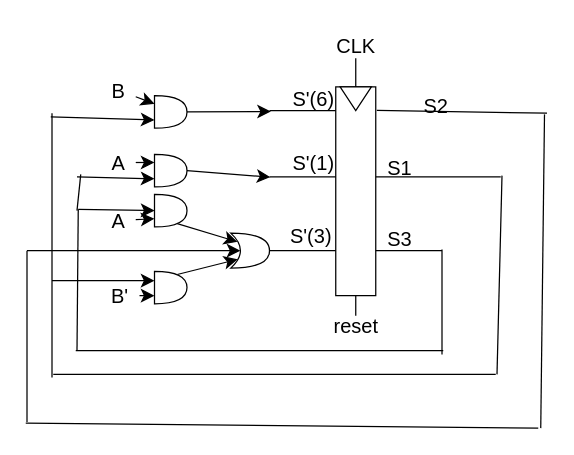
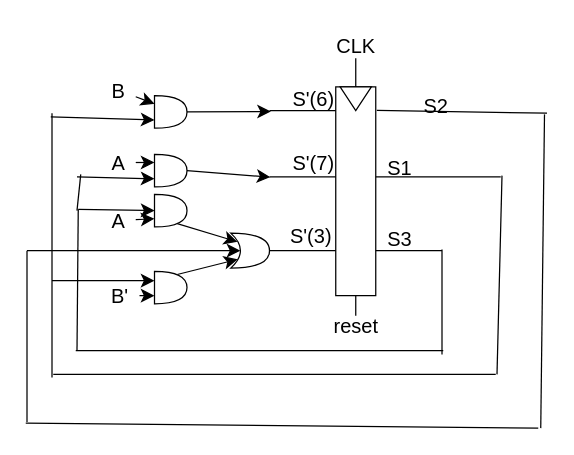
  <mxCell id="0" />
  <mxCell id="1" parent="0" />
  <mxCell id="2" style="edgeStyle=none;curved=1;rounded=0;orthogonalLoop=1;jettySize=auto;html=1;exitX=0.7;exitY=0.9;exitDx=0;exitDy=0;exitPerimeter=0;entryX=0.175;entryY=0.25;entryDx=0;entryDy=0;entryPerimeter=0;fontSize=12;startSize=8;endSize=8;" edge="1" parent="1" source="3" target="22"><mxGeometry relative="1" as="geometry" /></mxCell>
  <mxCell id="3" value="" style="shape=or;whiteSpace=wrap;html=1;fontSize=16;" vertex="1" parent="1"><mxGeometry x="123" y="155" width="26" height="26" as="geometry" /></mxCell>
  <mxCell id="4" style="edgeStyle=none;curved=1;rounded=0;orthogonalLoop=1;jettySize=auto;html=1;exitX=0.7;exitY=0.1;exitDx=0;exitDy=0;exitPerimeter=0;entryX=0.175;entryY=0.75;entryDx=0;entryDy=0;entryPerimeter=0;fontSize=12;startSize=8;endSize=8;" edge="1" parent="1" source="5" target="22"><mxGeometry relative="1" as="geometry" /></mxCell>
  <mxCell id="5" value="" style="shape=or;whiteSpace=wrap;html=1;fontSize=16;" vertex="1" parent="1"><mxGeometry x="123" y="216.5" width="26" height="26" as="geometry" /></mxCell>
  <mxCell id="6" value="" style="rounded=0;whiteSpace=wrap;html=1;fontSize=16;" vertex="1" parent="1"><mxGeometry x="268" y="69" width="32" height="167" as="geometry" /></mxCell>
  <mxCell id="7" value="" style="triangle;whiteSpace=wrap;html=1;fontSize=16;rotation=90;" vertex="1" parent="1"><mxGeometry x="274.5" y="66" width="19" height="25" as="geometry" /></mxCell>
  <mxCell id="8" value="" style="endArrow=none;html=1;rounded=0;fontSize=12;startSize=8;endSize=8;curved=1;" edge="1" parent="1"><mxGeometry width="50" height="50" relative="1" as="geometry"><mxPoint x="284" y="69" as="sourcePoint" /><mxPoint x="284" y="46" as="targetPoint" /></mxGeometry></mxCell>
  <mxCell id="9" value="CLK" style="text;html=1;align=center;verticalAlign=middle;resizable=0;points=[];autosize=1;strokeColor=none;fillColor=none;fontSize=16;" vertex="1" parent="1"><mxGeometry x="259.5" y="20" width="49" height="31" as="geometry" /></mxCell>
  <mxCell id="10" value="reset" style="text;html=1;align=center;verticalAlign=middle;resizable=0;points=[];autosize=1;strokeColor=none;fillColor=none;fontSize=16;" vertex="1" parent="1"><mxGeometry x="257" y="244" width="54" height="31" as="geometry" /></mxCell>
  <mxCell id="11" value="" style="endArrow=none;html=1;rounded=0;fontSize=12;startSize=8;endSize=8;curved=1;entryX=0.5;entryY=1;entryDx=0;entryDy=0;" edge="1" parent="1" target="6"><mxGeometry width="50" height="50" relative="1" as="geometry"><mxPoint x="284" y="252" as="sourcePoint" /><mxPoint x="279" y="179" as="targetPoint" /></mxGeometry></mxCell>
  <mxCell id="12" value="" style="endArrow=none;html=1;rounded=0;fontSize=12;startSize=8;endSize=8;curved=1;" edge="1" parent="1"><mxGeometry width="50" height="50" relative="1" as="geometry"><mxPoint x="300" y="141" as="sourcePoint" /><mxPoint x="400" y="141" as="targetPoint" /></mxGeometry></mxCell>
  <mxCell id="13" value="" style="endArrow=none;html=1;rounded=0;fontSize=12;startSize=8;endSize=8;curved=1;" edge="1" parent="1"><mxGeometry width="50" height="50" relative="1" as="geometry"><mxPoint x="300" y="200" as="sourcePoint" /><mxPoint x="353" y="200" as="targetPoint" /></mxGeometry></mxCell>
  <mxCell id="14" value="" style="endArrow=none;html=1;rounded=0;fontSize=12;startSize=8;endSize=8;curved=1;" edge="1" parent="1"><mxGeometry width="50" height="50" relative="1" as="geometry"><mxPoint x="215" y="200" as="sourcePoint" /><mxPoint x="268" y="200" as="targetPoint" /></mxGeometry></mxCell>
  <mxCell id="15" value="" style="endArrow=none;html=1;rounded=0;fontSize=12;startSize=8;endSize=8;curved=1;" edge="1" parent="1"><mxGeometry width="50" height="50" relative="1" as="geometry"><mxPoint x="215" y="141" as="sourcePoint" /><mxPoint x="268" y="141" as="targetPoint" /></mxGeometry></mxCell>
  <mxCell id="16" value="" style="endArrow=none;html=1;rounded=0;fontSize=12;startSize=8;endSize=8;curved=1;" edge="1" parent="1"><mxGeometry width="50" height="50" relative="1" as="geometry"><mxPoint x="215" y="88" as="sourcePoint" /><mxPoint x="268" y="88" as="targetPoint" /></mxGeometry></mxCell>
  <mxCell id="17" value="S3" style="text;html=1;align=center;verticalAlign=middle;resizable=0;points=[];autosize=1;strokeColor=none;fillColor=none;fontSize=16;" vertex="1" parent="1"><mxGeometry x="300" y="175" width="38" height="31" as="geometry" /></mxCell>
  <mxCell id="18" value="S1" style="text;html=1;align=center;verticalAlign=middle;resizable=0;points=[];autosize=1;strokeColor=none;fillColor=none;fontSize=16;" vertex="1" parent="1"><mxGeometry x="300" y="118" width="38" height="31" as="geometry" /></mxCell>
  <mxCell id="19" value="S'(6)" style="text;html=1;align=center;verticalAlign=middle;resizable=0;points=[];autosize=1;strokeColor=none;fillColor=none;fontSize=16;" vertex="1" parent="1"><mxGeometry x="224" y="63" width="51" height="31" as="geometry" /></mxCell>
- <mxCell id="20" value="S'(1)" style="text;html=1;align=center;verticalAlign=middle;resizable=0;points=[];autosize=1;strokeColor=none;fillColor=none;fontSize=16;" vertex="1" parent="1"><mxGeometry x="224" y="114" width="51" height="31" as="geometry" /></mxCell>
+ <mxCell id="20" value="S'(7)" style="text;html=1;align=center;verticalAlign=middle;resizable=0;points=[];autosize=1;strokeColor=none;fillColor=none;fontSize=16;" vertex="1" parent="1"><mxGeometry x="224" y="114" width="51" height="31" as="geometry" /></mxCell>
  <mxCell id="21" value="S'(3)" style="text;html=1;align=center;verticalAlign=middle;resizable=0;points=[];autosize=1;strokeColor=none;fillColor=none;fontSize=16;" vertex="1" parent="1"><mxGeometry x="222" y="172" width="51" height="31" as="geometry" /></mxCell>
  <mxCell id="22" value="" style="shape=xor;whiteSpace=wrap;html=1;fontSize=16;" vertex="1" parent="1"><mxGeometry x="184" y="186" width="31" height="28" as="geometry" /></mxCell>
  <mxCell id="23" style="edgeStyle=none;curved=1;rounded=0;orthogonalLoop=1;jettySize=auto;html=1;entryX=0;entryY=0.75;entryDx=0;entryDy=0;entryPerimeter=0;fontSize=12;startSize=8;endSize=8;" edge="1" parent="1" source="24" target="3"><mxGeometry relative="1" as="geometry" /></mxCell>
  <mxCell id="24" value="A" style="text;html=1;align=center;verticalAlign=middle;resizable=0;points=[];autosize=1;strokeColor=none;fillColor=none;fontSize=16;" vertex="1" parent="1"><mxGeometry x="79" y="160.5" width="29" height="31" as="geometry" /></mxCell>
  <mxCell id="25" style="edgeStyle=none;curved=1;rounded=0;orthogonalLoop=1;jettySize=auto;html=1;entryX=0;entryY=0.25;entryDx=0;entryDy=0;entryPerimeter=0;fontSize=12;startSize=8;endSize=8;" edge="1" parent="1" source="26" target="46"><mxGeometry relative="1" as="geometry" /></mxCell>
  <mxCell id="26" value="A" style="text;html=1;align=center;verticalAlign=middle;resizable=0;points=[];autosize=1;strokeColor=none;fillColor=none;fontSize=16;" vertex="1" parent="1"><mxGeometry x="79" y="114" width="29" height="31" as="geometry" /></mxCell>
  <mxCell id="27" style="edgeStyle=none;curved=1;rounded=0;orthogonalLoop=1;jettySize=auto;html=1;entryX=0;entryY=0.25;entryDx=0;entryDy=0;entryPerimeter=0;fontSize=12;startSize=8;endSize=8;" edge="1" parent="1" source="28" target="49"><mxGeometry relative="1" as="geometry" /></mxCell>
  <mxCell id="28" value="B" style="text;html=1;align=center;verticalAlign=middle;resizable=0;points=[];autosize=1;strokeColor=none;fillColor=none;fontSize=16;" vertex="1" parent="1"><mxGeometry x="79" y="56" width="29" height="31" as="geometry" /></mxCell>
  <mxCell id="29" style="edgeStyle=none;curved=1;rounded=0;orthogonalLoop=1;jettySize=auto;html=1;entryX=0;entryY=0.75;entryDx=0;entryDy=0;entryPerimeter=0;fontSize=12;startSize=8;endSize=8;" edge="1" parent="1" source="30" target="5"><mxGeometry relative="1" as="geometry" /></mxCell>
  <mxCell id="30" value="B'" style="text;html=1;align=center;verticalAlign=middle;resizable=0;points=[];autosize=1;strokeColor=none;fillColor=none;fontSize=16;" vertex="1" parent="1"><mxGeometry x="79" y="220.5" width="32" height="31" as="geometry" /></mxCell>
  <mxCell id="31" value="" style="endArrow=none;html=1;rounded=0;fontSize=12;startSize=8;endSize=8;curved=1;" edge="1" parent="1"><mxGeometry width="50" height="50" relative="1" as="geometry"><mxPoint x="353" y="283" as="sourcePoint" /><mxPoint x="353" y="199" as="targetPoint" /></mxGeometry></mxCell>
  <mxCell id="32" value="" style="endArrow=none;html=1;rounded=0;fontSize=12;startSize=8;endSize=8;curved=1;" edge="1" parent="1"><mxGeometry width="50" height="50" relative="1" as="geometry"><mxPoint x="60" y="280" as="sourcePoint" /><mxPoint x="354" y="280" as="targetPoint" /></mxGeometry></mxCell>
  <mxCell id="33" value="" style="endArrow=none;html=1;rounded=0;fontSize=12;startSize=8;endSize=8;curved=1;" edge="1" parent="1"><mxGeometry width="50" height="50" relative="1" as="geometry"><mxPoint x="61" y="280" as="sourcePoint" /><mxPoint x="62" y="167" as="targetPoint" /></mxGeometry></mxCell>
  <mxCell id="34" value="" style="endArrow=classic;html=1;rounded=0;fontSize=12;startSize=8;endSize=8;curved=1;entryX=0;entryY=0.5;entryDx=0;entryDy=0;entryPerimeter=0;" edge="1" parent="1" target="3"><mxGeometry width="50" height="50" relative="1" as="geometry"><mxPoint x="62" y="167" as="sourcePoint" /><mxPoint x="139" y="192" as="targetPoint" /></mxGeometry></mxCell>
  <mxCell id="35" value="" style="endArrow=none;html=1;rounded=0;fontSize=12;startSize=8;endSize=8;curved=1;entryX=1.027;entryY=0.113;entryDx=0;entryDy=0;entryPerimeter=0;" edge="1" parent="1" target="6"><mxGeometry width="50" height="50" relative="1" as="geometry"><mxPoint x="437" y="90" as="sourcePoint" /><mxPoint x="340" y="167" as="targetPoint" /></mxGeometry></mxCell>
  <mxCell id="36" value="" style="endArrow=none;html=1;rounded=0;fontSize=12;startSize=8;endSize=8;curved=1;" edge="1" parent="1"><mxGeometry width="50" height="50" relative="1" as="geometry"><mxPoint x="432" y="342" as="sourcePoint" /><mxPoint x="435" y="91" as="targetPoint" /></mxGeometry></mxCell>
  <mxCell id="37" value="" style="endArrow=none;html=1;rounded=0;fontSize=12;startSize=8;endSize=8;curved=1;" edge="1" parent="1"><mxGeometry width="50" height="50" relative="1" as="geometry"><mxPoint x="20" y="338" as="sourcePoint" /><mxPoint x="430" y="342" as="targetPoint" /></mxGeometry></mxCell>
  <mxCell id="38" value="" style="endArrow=none;html=1;rounded=0;fontSize=12;startSize=8;endSize=8;curved=1;" edge="1" parent="1"><mxGeometry width="50" height="50" relative="1" as="geometry"><mxPoint x="21" y="337" as="sourcePoint" /><mxPoint x="21" y="200" as="targetPoint" /></mxGeometry></mxCell>
  <mxCell id="39" value="" style="endArrow=classic;html=1;rounded=0;fontSize=12;startSize=8;endSize=8;curved=1;entryX=0.25;entryY=0.5;entryDx=0;entryDy=0;entryPerimeter=0;" edge="1" parent="1" target="22"><mxGeometry width="50" height="50" relative="1" as="geometry"><mxPoint x="21" y="200" as="sourcePoint" /><mxPoint x="174" y="183" as="targetPoint" /></mxGeometry></mxCell>
  <mxCell id="40" value="" style="endArrow=none;html=1;rounded=0;fontSize=12;startSize=8;endSize=8;curved=1;" edge="1" parent="1"><mxGeometry width="50" height="50" relative="1" as="geometry"><mxPoint x="397" y="299" as="sourcePoint" /><mxPoint x="401" y="140" as="targetPoint" /></mxGeometry></mxCell>
  <mxCell id="41" value="" style="endArrow=none;html=1;rounded=0;fontSize=12;startSize=8;endSize=8;curved=1;" edge="1" parent="1"><mxGeometry width="50" height="50" relative="1" as="geometry"><mxPoint x="42" y="299" as="sourcePoint" /><mxPoint x="396" y="299" as="targetPoint" /></mxGeometry></mxCell>
  <mxCell id="42" value="" style="endArrow=none;html=1;rounded=0;fontSize=12;startSize=8;endSize=8;curved=1;" edge="1" parent="1"><mxGeometry width="50" height="50" relative="1" as="geometry"><mxPoint x="41" y="301.5" as="sourcePoint" /><mxPoint x="41" y="90" as="targetPoint" /></mxGeometry></mxCell>
  <mxCell id="43" value="" style="endArrow=classic;html=1;rounded=0;fontSize=12;startSize=8;endSize=8;curved=1;" edge="1" parent="1"><mxGeometry width="50" height="50" relative="1" as="geometry"><mxPoint x="41" y="224" as="sourcePoint" /><mxPoint x="123" y="224" as="targetPoint" /></mxGeometry></mxCell>
  <mxCell id="44" value="" style="endArrow=none;html=1;rounded=0;fontSize=12;startSize=8;endSize=8;curved=1;" edge="1" parent="1"><mxGeometry width="50" height="50" relative="1" as="geometry"><mxPoint x="61" y="168" as="sourcePoint" /><mxPoint x="64" y="139" as="targetPoint" /></mxGeometry></mxCell>
  <mxCell id="45" style="edgeStyle=none;curved=1;rounded=0;orthogonalLoop=1;jettySize=auto;html=1;exitX=1;exitY=0.5;exitDx=0;exitDy=0;exitPerimeter=0;fontSize=12;startSize=8;endSize=8;" edge="1" parent="1" source="46"><mxGeometry relative="1" as="geometry"><mxPoint x="215.744" y="141.205" as="targetPoint" /></mxGeometry></mxCell>
  <mxCell id="46" value="" style="shape=or;whiteSpace=wrap;html=1;fontSize=16;" vertex="1" parent="1"><mxGeometry x="123" y="123" width="26" height="26" as="geometry" /></mxCell>
  <mxCell id="47" value="" style="endArrow=classic;html=1;rounded=0;fontSize=12;startSize=8;endSize=8;curved=1;entryX=0;entryY=0.75;entryDx=0;entryDy=0;entryPerimeter=0;" edge="1" parent="1" target="46"><mxGeometry width="50" height="50" relative="1" as="geometry"><mxPoint x="61" y="141" as="sourcePoint" /><mxPoint x="111" y="91" as="targetPoint" /></mxGeometry></mxCell>
  <mxCell id="48" style="edgeStyle=none;curved=1;rounded=0;orthogonalLoop=1;jettySize=auto;html=1;exitX=1;exitY=0.5;exitDx=0;exitDy=0;exitPerimeter=0;fontSize=12;startSize=8;endSize=8;" edge="1" parent="1" source="49"><mxGeometry relative="1" as="geometry"><mxPoint x="216.158" y="88.684" as="targetPoint" /></mxGeometry></mxCell>
  <mxCell id="49" value="" style="shape=or;whiteSpace=wrap;html=1;fontSize=16;" vertex="1" parent="1"><mxGeometry x="123" y="76" width="26" height="26" as="geometry" /></mxCell>
  <mxCell id="50" value="" style="endArrow=classic;html=1;rounded=0;fontSize=12;startSize=8;endSize=8;curved=1;entryX=0;entryY=0.75;entryDx=0;entryDy=0;entryPerimeter=0;" edge="1" parent="1" target="49"><mxGeometry width="50" height="50" relative="1" as="geometry"><mxPoint x="40" y="93" as="sourcePoint" /><mxPoint x="90" y="38" as="targetPoint" /></mxGeometry></mxCell>
  <mxCell id="51" value="S2" style="text;html=1;align=center;verticalAlign=middle;resizable=0;points=[];autosize=1;strokeColor=none;fillColor=none;fontSize=16;" vertex="1" parent="1"><mxGeometry x="329" y="68" width="38" height="31" as="geometry" /></mxCell>
